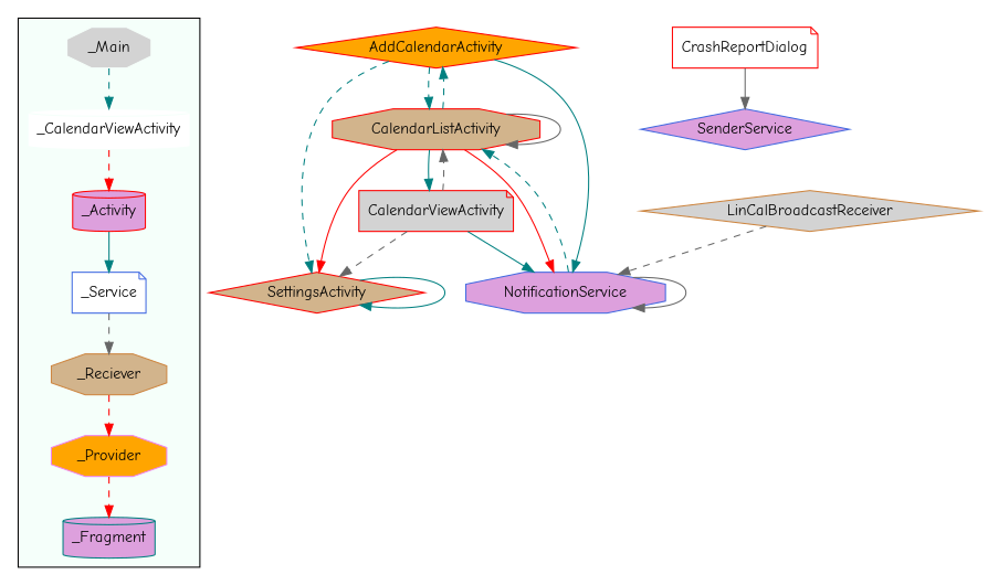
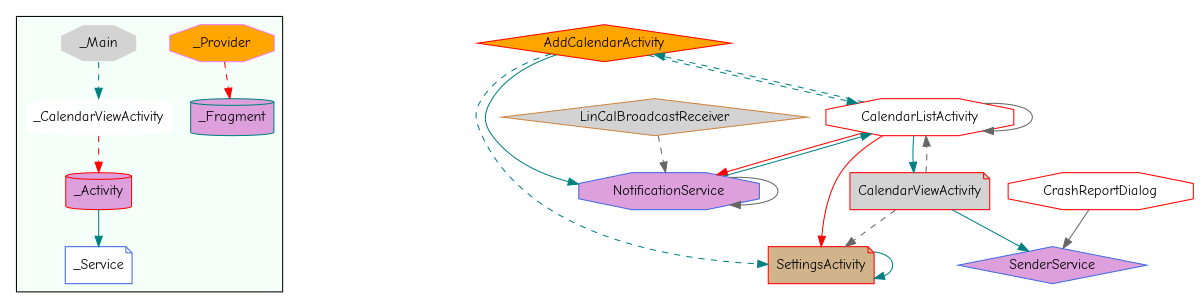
  digraph {
    fontname="Comic Neue"
    node [color=red fillcolor=plum fontname="Comic Neue" shape=octagon style=filled]
    edge [color=teal fontname="Comic Neue" style=dashed]
    _Activity [shape=cylinder]
    _Service [color=royalblue fillcolor=white shape=note]
-   _Reciever [color=peru fillcolor=tan]
    _Provider [color=violet fillcolor=orange]
    _Fragment [color=teal shape=cylinder]
    _Main [color=mintcream fillcolor=lightgrey]
    n7 [color=mintcream fillcolor=white label=_CalendarViewActivity shape=cylinder]
-   SettingsActivity [fillcolor=tan shape=diamond]
+   SettingsActivity [fillcolor=tan shape=note]
    AddCalendarActivity [fillcolor=orange shape=diamond]
-   CalendarListActivity [fillcolor=tan]
+   CalendarListActivity [fillcolor=white]
    NotificationService [color=royalblue]
    CalendarViewActivity [fillcolor=lightgrey shape=note]
-   CrashReportDialog [fillcolor=white shape=note]
+   CrashReportDialog [fillcolor=white]
    SenderService [color=royalblue shape=diamond]
    LinCalBroadcastReceiver [color=peru fillcolor=lightgrey shape=diamond]
    subgraph cluster_1 {
      bgcolor=mintcream
      _Activity
      _Service
-     _Reciever
      _Provider
      _Fragment
      _Main
      n7
    }
    _Activity -> _Service [style=solid]
-   _Service -> _Reciever [color=gray40]
-   _Reciever -> _Provider [color=red]
    _Provider -> _Fragment [color=red]
    _Main -> n7
    n7 -> _Activity [color=red]
    SettingsActivity -> SettingsActivity [style=solid]
    AddCalendarActivity -> SettingsActivity
    AddCalendarActivity -> CalendarListActivity
    AddCalendarActivity -> NotificationService [style=solid]
    CalendarListActivity -> SettingsActivity [color=red style=solid]
    CalendarListActivity -> AddCalendarActivity
    CalendarListActivity -> CalendarListActivity [color=gray40 style=solid]
    CalendarListActivity -> NotificationService [color=red style=solid]
    CalendarListActivity -> CalendarViewActivity [style=solid]
-   NotificationService -> CalendarListActivity
+   NotificationService -> CalendarListActivity [style=solid]
    NotificationService -> NotificationService [color=gray40 style=solid]
    CalendarViewActivity -> SettingsActivity [color=gray40]
    CalendarViewActivity -> CalendarListActivity [color=gray40]
-   CalendarViewActivity -> NotificationService [style=solid]
+   CalendarViewActivity -> SenderService [style=solid]
    CrashReportDialog -> SenderService [color=gray40 style=solid]
    LinCalBroadcastReceiver -> NotificationService [color=gray40]
  }
